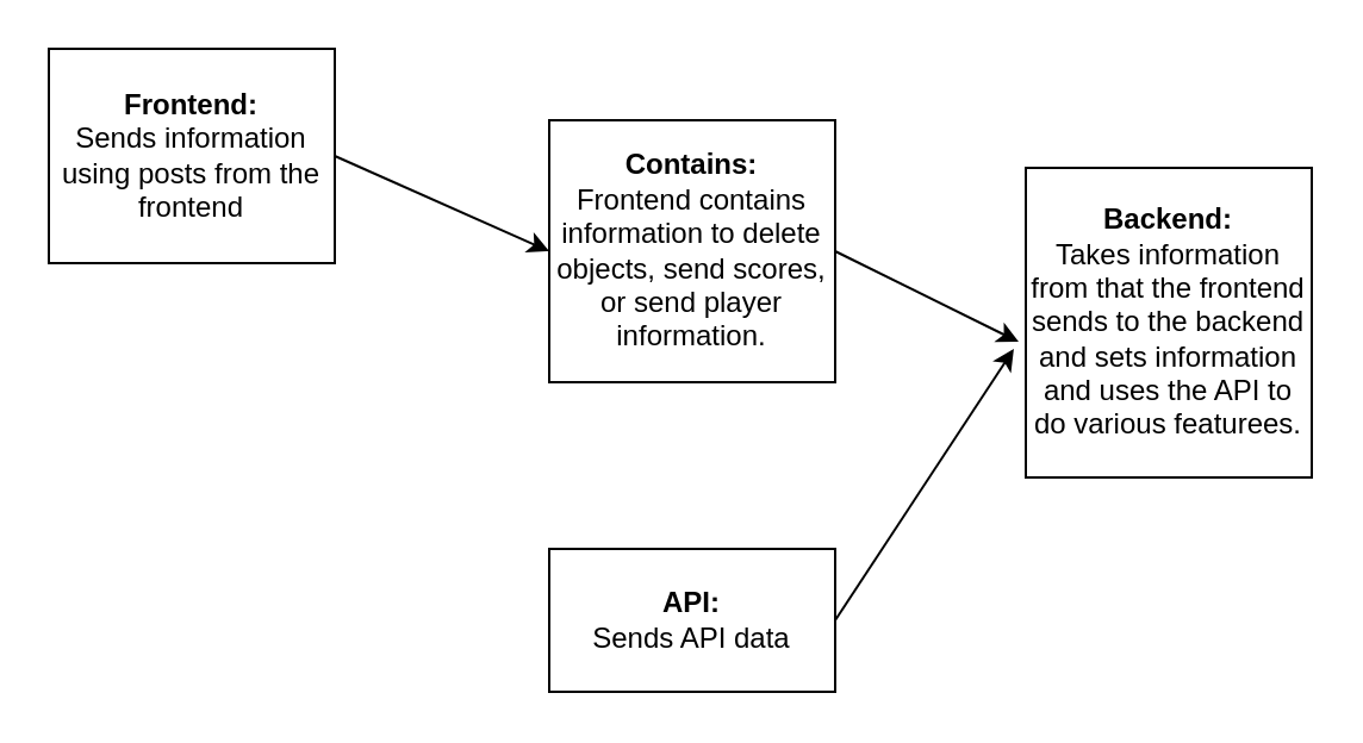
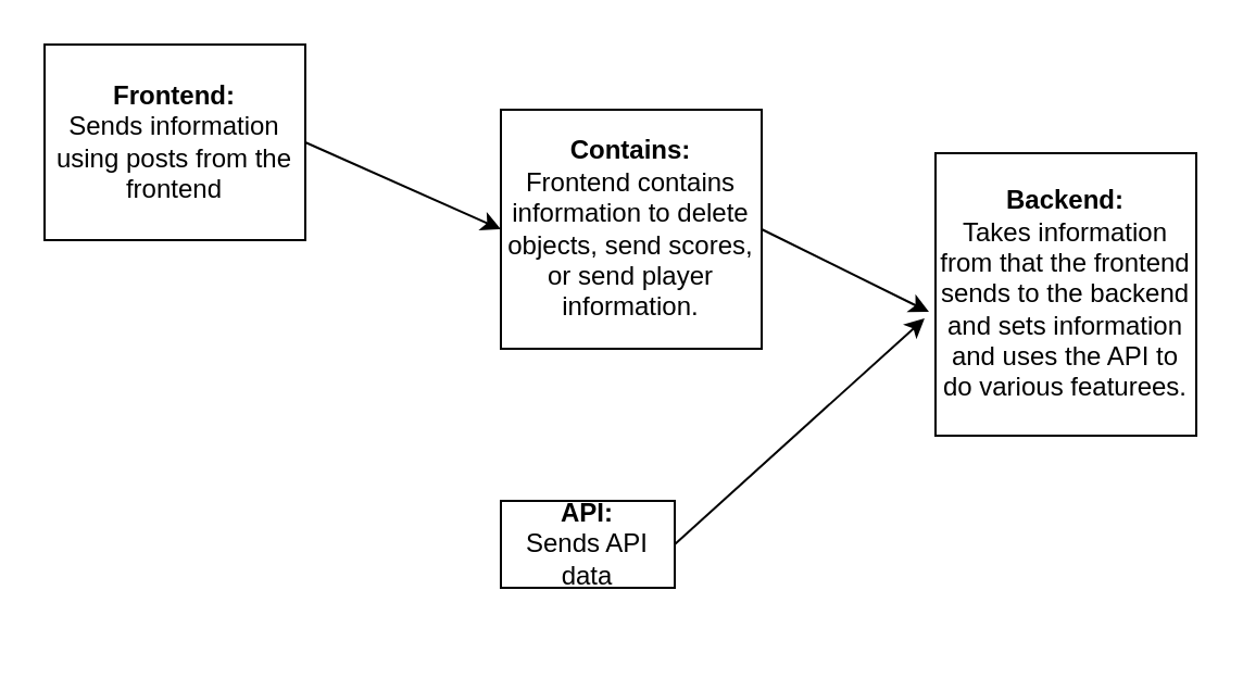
  <mxCell id="0" />
  <mxCell id="1" parent="0" />
  <mxCell id="2" style="edgeStyle=none;html=1;exitX=1;exitY=0.5;exitDx=0;exitDy=0;entryX=0;entryY=0.5;entryDx=0;entryDy=0;" edge="1" parent="1" source="3" target="5"><mxGeometry relative="1" as="geometry" /></mxCell>
  <mxCell id="3" value="&lt;b&gt;Frontend:&lt;br&gt;&lt;/b&gt;Sends information using posts from the frontend" style="whiteSpace=wrap;html=1;" vertex="1" parent="1"><mxGeometry x="20" y="20" width="120" height="90" as="geometry" /></mxCell>
  <mxCell id="4" style="edgeStyle=none;html=1;exitX=1;exitY=0.5;exitDx=0;exitDy=0;entryX=-0.025;entryY=0.562;entryDx=0;entryDy=0;entryPerimeter=0;" edge="1" parent="1" source="5" target="6"><mxGeometry relative="1" as="geometry" /></mxCell>
  <mxCell id="5" value="&lt;b&gt;Contains:&lt;/b&gt;&lt;br&gt;Frontend contains information to delete objects, send scores, or send player information." style="whiteSpace=wrap;html=1;" vertex="1" parent="1"><mxGeometry x="230" y="50" width="120" height="110" as="geometry" /></mxCell>
  <mxCell id="6" value="&lt;b&gt;Backend:&lt;/b&gt;&lt;br&gt;Takes information from that the frontend sends to the backend and sets information and uses the API to do various featurees." style="whiteSpace=wrap;html=1;" vertex="1" parent="1"><mxGeometry x="430" y="70" width="120" height="130" as="geometry" /></mxCell>
  <mxCell id="7" style="edgeStyle=none;html=1;exitX=1;exitY=0.5;exitDx=0;exitDy=0;entryX=-0.042;entryY=0.585;entryDx=0;entryDy=0;entryPerimeter=0;" edge="1" parent="1" source="8" target="6"><mxGeometry relative="1" as="geometry" /></mxCell>
- <mxCell id="8" value="&lt;b&gt;API:&lt;/b&gt;&lt;br&gt;Sends API data" style="whiteSpace=wrap;html=1;" vertex="1" parent="1"><mxGeometry x="230" y="230" width="120" height="60" as="geometry" /></mxCell>
+ <mxCell id="8" value="&lt;b&gt;API:&lt;/b&gt;&lt;br&gt;Sends API data" style="whiteSpace=wrap;html=1;" vertex="1" parent="1"><mxGeometry x="230" y="230" width="80" height="40" as="geometry" /></mxCell>
